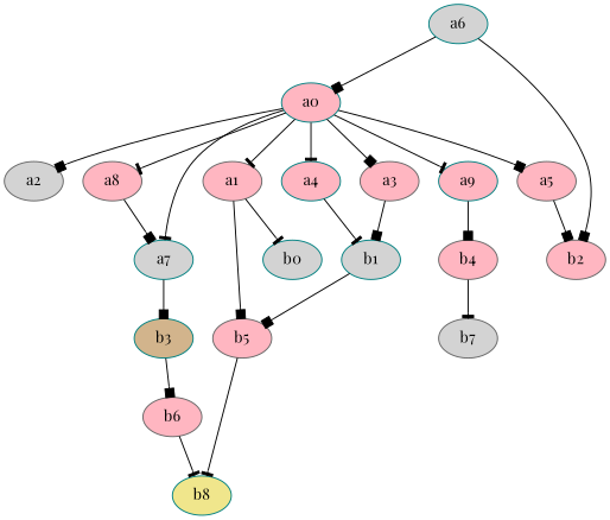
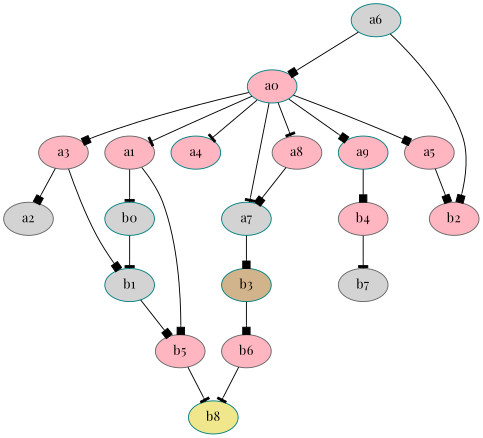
  digraph {
    fontname="Playfair Display"
    node [color=gray40 fillcolor=lightpink fontname="Playfair Display" style=filled]
    edge [arrowhead=box fontname="Playfair Display"]
    a0 [color=teal]
    a1
    a2 [fillcolor=lightgrey]
    a3
    a4 [color=teal]
    a5
    a7 [color=teal fillcolor=lightgrey]
    a8
    a9 [color=teal]
    b0 [color=teal fillcolor=lightgrey]
    b5
    b1 [color=teal fillcolor=lightgrey]
    b2
    a6 [color=teal fillcolor=lightgrey]
    b3 [color=teal fillcolor=tan]
    b4
    b6
    b7 [fillcolor=lightgrey]
    b8 [color=teal fillcolor=khaki]
    a0 -> a1 [arrowhead=tee]
-   a0 -> a2
+   a3 -> a2
    a0 -> a3
    a0 -> a4 [arrowhead=tee]
    a0 -> a5
    a0 -> a7 [arrowhead=tee]
    a0 -> a8 [arrowhead=tee]
-   a0 -> a9 [arrowhead=tee]
+   a0 -> a9
    a1 -> b0 [arrowhead=tee]
    a1 -> b5
    a3 -> b1
-   a4 -> b1 [arrowhead=tee]
+   b0 -> b1 [arrowhead=tee]
    a5 -> b2
    a7 -> b3
    a8 -> a7
    a9 -> b4
    b5 -> b8 [arrowhead=tee]
    b1 -> b5
    a6 -> a0
    a6 -> b2
    b3 -> b6
    b4 -> b7 [arrowhead=tee]
    b6 -> b8 [arrowhead=tee]
  }
